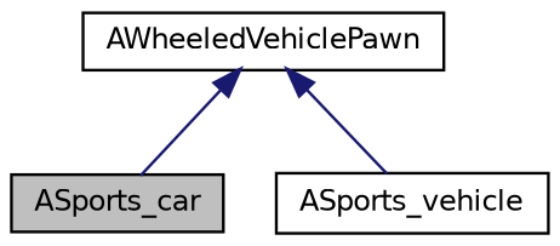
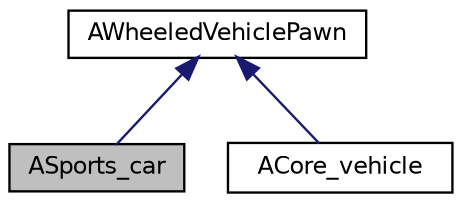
  digraph {
    node [color=black fillcolor=white fontname=Helvetica fontsize=10 shape=record style=filled]
    edge [color=midnightblue dir=back fontname=Helvetica fontsize=10 labelfontname=Helvetica labelfontsize=10 style=solid]
    n1 [fillcolor=grey75 fontcolor=black height=0.2 label=ASports_car width=0.4]
-   n2 [height=0.2 label=ASports_vehicle width=0.4]
+   n2 [height=0.2 label=ACore_vehicle width=0.4]
    n3 [height=0.2 label=AWheeledVehiclePawn width=0.4]
    n3 -> n1
    n3 -> n2
  }
